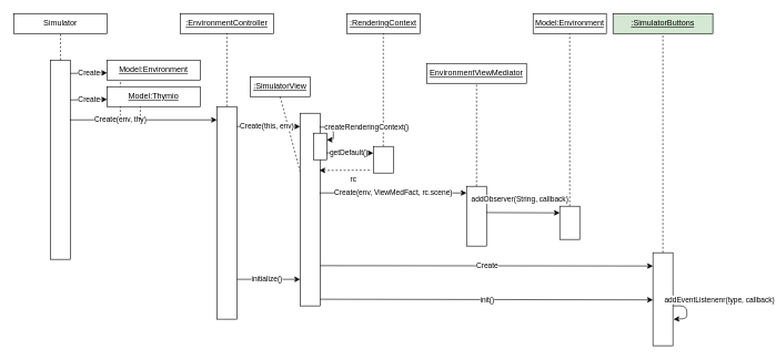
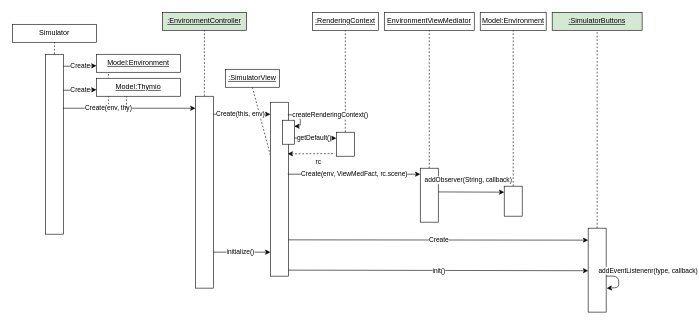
  <mxCell id="0" />
  <mxCell id="1" parent="0" />
  <mxCell id="2" value="" style="endArrow=none;dashed=1;html=1;entryX=0.334;entryY=0.998;entryDx=0;entryDy=0;entryPerimeter=0;" edge="1" parent="1"><mxGeometry width="50" height="50" relative="1" as="geometry"><mxPoint x="180" y="180" as="sourcePoint" /><mxPoint x="180" y="120" as="targetPoint" /></mxGeometry></mxCell>
- <mxCell id="3" value="Simulator" style="rounded=0;whiteSpace=wrap;html=1;" vertex="1" parent="1"><mxGeometry x="20" y="20" width="140" height="30" as="geometry" /></mxCell>
+ <mxCell id="3" value="Simulator" style="rounded=0;whiteSpace=wrap;html=1;" vertex="1" parent="1"><mxGeometry x="20" y="40" width="140" height="30" as="geometry" /></mxCell>
  <mxCell id="4" value="" style="rounded=0;whiteSpace=wrap;html=1;" vertex="1" parent="1"><mxGeometry x="75" y="90" width="30" height="300" as="geometry" /></mxCell>
  <mxCell id="5" value="" style="endArrow=none;dashed=1;html=1;entryX=0.5;entryY=1;entryDx=0;entryDy=0;exitX=0.5;exitY=0;exitDx=0;exitDy=0;" edge="1" parent="1" source="4" target="3"><mxGeometry width="50" height="50" relative="1" as="geometry"><mxPoint x="-40" y="230" as="sourcePoint" /><mxPoint y="180" as="targetPoint" x="10" /></mxGeometry></mxCell>
- <mxCell id="6" value="&lt;u&gt;:EnvironmentController&lt;/u&gt;" style="rounded=0;whiteSpace=wrap;html=1;" vertex="1" parent="1"><mxGeometry x="270" y="20" width="140" height="30" as="geometry" /></mxCell>
+ <mxCell id="6" value="&lt;u&gt;:EnvironmentController&lt;/u&gt;" style="rounded=0;whiteSpace=wrap;html=1;fillColor=#d5e8d4;" vertex="1" parent="1"><mxGeometry x="270" y="20" width="140" height="30" as="geometry" /></mxCell>
  <mxCell id="7" value="" style="endArrow=none;dashed=1;html=1;entryX=0.5;entryY=1;entryDx=0;entryDy=0;" edge="1" parent="1" target="6" source="12"><mxGeometry width="50" height="50" relative="1" as="geometry"><mxPoint x="340" y="250" as="sourcePoint" /><mxPoint x="400" y="80" as="targetPoint" /></mxGeometry></mxCell>
  <mxCell id="8" value="Create" style="endArrow=classic;html=1;entryX=0;entryY=0.64;entryDx=0;entryDy=0;entryPerimeter=0;" edge="1" parent="1" target="9"><mxGeometry width="50" height="50" relative="1" as="geometry"><mxPoint x="105" y="110" as="sourcePoint" /><mxPoint x="204" y="110" as="targetPoint" /></mxGeometry></mxCell>
  <mxCell id="9" value="&lt;u&gt;Model:Environment&lt;/u&gt;" style="rounded=0;whiteSpace=wrap;html=1;" vertex="1" parent="1"><mxGeometry x="160" y="90" width="140" height="30" as="geometry" /></mxCell>
  <mxCell id="10" value="Create" style="endArrow=classic;html=1;entryX=0;entryY=0.64;entryDx=0;entryDy=0;entryPerimeter=0;" edge="1" parent="1" target="11"><mxGeometry width="50" height="50" relative="1" as="geometry"><mxPoint x="105" y="150" as="sourcePoint" /><mxPoint x="204" y="150" as="targetPoint" /></mxGeometry></mxCell>
  <mxCell id="11" value="&lt;u&gt;Model:Thymio&lt;/u&gt;" style="rounded=0;whiteSpace=wrap;html=1;" vertex="1" parent="1"><mxGeometry x="160" y="130" width="140" height="30" as="geometry" /></mxCell>
  <mxCell id="12" value="" style="rounded=0;whiteSpace=wrap;html=1;" vertex="1" parent="1"><mxGeometry x="325" y="160" width="30" height="320" as="geometry" /></mxCell>
  <mxCell id="13" value="Create(env, thy)" style="endArrow=classic;html=1;" edge="1" parent="1"><mxGeometry x="-0.315" width="50" height="50" relative="1" as="geometry"><mxPoint x="104" y="180" as="sourcePoint" /><mxPoint x="325" y="180" as="targetPoint" /><mxPoint as="offset" /></mxGeometry></mxCell>
  <mxCell id="14" value="" style="endArrow=none;dashed=1;html=1;" edge="1" parent="1"><mxGeometry width="50" height="50" relative="1" as="geometry"><mxPoint x="210" y="180" as="sourcePoint" /><mxPoint x="210" y="160" as="targetPoint" /></mxGeometry></mxCell>
  <mxCell id="15" value="&lt;u&gt;:SimulatorView&lt;/u&gt;" style="rounded=0;whiteSpace=wrap;html=1;" vertex="1" parent="1"><mxGeometry x="375" y="115" width="90" height="30" as="geometry" /></mxCell>
  <mxCell id="16" value="" style="endArrow=none;dashed=1;html=1;entryX=0.5;entryY=1;entryDx=0;entryDy=0;" edge="1" parent="1" source="17" target="15"><mxGeometry width="50" height="50" relative="1" as="geometry"><mxPoint x="490" y="250" as="sourcePoint" /><mxPoint x="550" y="80" as="targetPoint" /></mxGeometry></mxCell>
  <mxCell id="17" value="" style="rounded=0;whiteSpace=wrap;html=1;" vertex="1" parent="1"><mxGeometry x="450" y="170" width="30" height="290" as="geometry" /></mxCell>
  <mxCell id="18" value="Create(this, env)" style="endArrow=classic;html=1;" edge="1" parent="1"><mxGeometry x="-0.053" width="50" height="50" relative="1" as="geometry"><mxPoint x="355" y="190" as="sourcePoint" /><mxPoint x="450" y="190" as="targetPoint" /><mxPoint as="offset" /></mxGeometry></mxCell>
  <mxCell id="19" value="&lt;u&gt;:RenderingContext&lt;/u&gt;" style="rounded=0;whiteSpace=wrap;html=1;" vertex="1" parent="1"><mxGeometry x="520" y="20" width="110" height="30" as="geometry" /></mxCell>
  <mxCell id="20" value="" style="endArrow=none;dashed=1;html=1;entryX=0.5;entryY=1;entryDx=0;entryDy=0;" edge="1" parent="1" source="21" target="19"><mxGeometry width="50" height="50" relative="1" as="geometry"><mxPoint x="590" y="250" as="sourcePoint" /><mxPoint x="650" y="80" as="targetPoint" /></mxGeometry></mxCell>
  <mxCell id="21" value="" style="rounded=0;whiteSpace=wrap;html=1;" vertex="1" parent="1"><mxGeometry x="560" y="220" width="30" height="40" as="geometry" /></mxCell>
  <mxCell id="22" value="" style="rounded=0;whiteSpace=wrap;html=1;" vertex="1" parent="1"><mxGeometry x="470" y="200" width="20" height="40" as="geometry" /></mxCell>
  <mxCell id="23" value="createRenderingContext()" style="endArrow=classic;html=1;entryX=1;entryY=0.25;entryDx=0;entryDy=0;" edge="1" parent="1" target="22"><mxGeometry x="-0.16" y="50" width="50" height="50" relative="1" as="geometry"><mxPoint x="479" y="191" as="sourcePoint" /><mxPoint x="550" y="150" as="targetPoint" /><Array as="points"><mxPoint x="500" y="191" /><mxPoint x="500" y="210" /></Array><mxPoint as="offset" /></mxGeometry></mxCell>
  <mxCell id="24" value="getDefault()" style="endArrow=classic;html=1;" edge="1" parent="1"><mxGeometry x="-0.053" width="50" height="50" relative="1" as="geometry"><mxPoint x="490" y="229.66" as="sourcePoint" /><mxPoint x="560" y="230" as="targetPoint" /><mxPoint as="offset" /></mxGeometry></mxCell>
  <mxCell id="25" value="rc" style="endArrow=none;dashed=1;html=1;entryX=-0.07;entryY=0.894;entryDx=0;entryDy=0;entryPerimeter=0;endFill=0;startArrow=classic;startFill=1;" edge="1" parent="1" target="21"><mxGeometry x="0.293" y="-14" width="50" height="50" relative="1" as="geometry"><mxPoint x="479" y="256" as="sourcePoint" /><mxPoint x="550" y="310" as="targetPoint" /><mxPoint as="offset" /></mxGeometry></mxCell>
- <mxCell id="26" value="&lt;u&gt;EnvironmentViewMediator&lt;/u&gt;" style="rounded=0;whiteSpace=wrap;html=1;" vertex="1" parent="1"><mxGeometry x="640" y="95" width="150" height="30" as="geometry" /></mxCell>
+ <mxCell id="26" value="&lt;u&gt;EnvironmentViewMediator&lt;/u&gt;" style="rounded=0;whiteSpace=wrap;html=1;" vertex="1" parent="1"><mxGeometry x="640" y="20" width="150" height="30" as="geometry" /></mxCell>
  <mxCell id="27" value="" style="endArrow=none;dashed=1;html=1;entryX=0.5;entryY=1;entryDx=0;entryDy=0;" edge="1" parent="1" source="28" target="26"><mxGeometry width="50" height="50" relative="1" as="geometry"><mxPoint x="710" y="250" as="sourcePoint" /><mxPoint x="770" y="80" as="targetPoint" /></mxGeometry></mxCell>
  <mxCell id="28" value="" style="rounded=0;whiteSpace=wrap;html=1;" vertex="1" parent="1"><mxGeometry x="700" y="280" width="30" height="90" as="geometry" /></mxCell>
  <mxCell id="29" value="Create(env, ViewMedFact, rc.scene)" style="endArrow=classic;html=1;" edge="1" parent="1"><mxGeometry x="0.004" width="50" height="50" relative="1" as="geometry"><mxPoint x="479" y="290" as="sourcePoint" /><mxPoint x="700" y="290" as="targetPoint" /><mxPoint as="offset" /></mxGeometry></mxCell>
  <mxCell id="30" value="&lt;u&gt;:SimulatorButtons&lt;/u&gt;" style="rounded=0;whiteSpace=wrap;html=1;fillColor=#d5e8d4;" vertex="1" parent="1"><mxGeometry x="920" y="20" width="150" height="30" as="geometry" /></mxCell>
  <mxCell id="31" value="" style="endArrow=none;dashed=1;html=1;entryX=0.5;entryY=1;entryDx=0;entryDy=0;" edge="1" parent="1" source="32" target="30"><mxGeometry width="50" height="50" relative="1" as="geometry"><mxPoint x="990" y="250" as="sourcePoint" /><mxPoint x="1050" y="80" as="targetPoint" /></mxGeometry></mxCell>
  <mxCell id="32" value="" style="rounded=0;whiteSpace=wrap;html=1;" vertex="1" parent="1"><mxGeometry x="980" y="380" width="30" height="140" as="geometry" /></mxCell>
  <mxCell id="33" value="Create" style="endArrow=classic;html=1;" edge="1" parent="1"><mxGeometry x="0.004" width="50" height="50" relative="1" as="geometry"><mxPoint x="480" y="399.5" as="sourcePoint" /><mxPoint x="980" y="400" as="targetPoint" /><mxPoint as="offset" /></mxGeometry></mxCell>
  <mxCell id="34" value="initialize()" style="endArrow=classic;html=1;" edge="1" parent="1"><mxGeometry x="-0.053" width="50" height="50" relative="1" as="geometry"><mxPoint x="355" y="420" as="sourcePoint" /><mxPoint x="450" y="420" as="targetPoint" /><mxPoint as="offset" /></mxGeometry></mxCell>
  <mxCell id="35" value="init()" style="endArrow=classic;html=1;" edge="1" parent="1"><mxGeometry x="0.004" width="50" height="50" relative="1" as="geometry"><mxPoint x="480" y="450" as="sourcePoint" /><mxPoint x="980" y="451" as="targetPoint" /><mxPoint as="offset" /></mxGeometry></mxCell>
  <mxCell id="36" value="&lt;u&gt;Model:Environment&lt;/u&gt;" style="rounded=0;whiteSpace=wrap;html=1;" vertex="1" parent="1"><mxGeometry x="800" y="20" width="110" height="30" as="geometry" /></mxCell>
  <mxCell id="37" value="" style="endArrow=none;dashed=1;html=1;entryX=0.5;entryY=1;entryDx=0;entryDy=0;" edge="1" parent="1" source="38" target="36"><mxGeometry width="50" height="50" relative="1" as="geometry"><mxPoint x="870" y="250" as="sourcePoint" /><mxPoint x="930" y="80" as="targetPoint" /></mxGeometry></mxCell>
  <mxCell id="38" value="" style="rounded=0;whiteSpace=wrap;html=1;" vertex="1" parent="1"><mxGeometry x="840" y="310" width="30" height="50" as="geometry" /></mxCell>
  <mxCell id="39" value="addObserver(String, callback)" style="endArrow=classic;html=1;" edge="1" parent="1"><mxGeometry x="-0.092" y="20" width="50" height="50" relative="1" as="geometry"><mxPoint x="730" y="319.58" as="sourcePoint" /><mxPoint x="840" y="320" as="targetPoint" /><mxPoint as="offset" /></mxGeometry></mxCell>
  <mxCell id="40" value="addEventListenenr(type, callback)" style="endArrow=classic;html=1;entryX=1.033;entryY=0.716;entryDx=0;entryDy=0;entryPerimeter=0;" edge="1" parent="1" target="32"><mxGeometry x="-0.258" y="50" width="50" height="50" relative="1" as="geometry"><mxPoint x="1010" y="460" as="sourcePoint" /><mxPoint x="1021" y="479" as="targetPoint" /><Array as="points"><mxPoint x="1031" y="460" /><mxPoint x="1031" y="479" /></Array><mxPoint x="-1" y="-10" as="offset" /></mxGeometry></mxCell>
